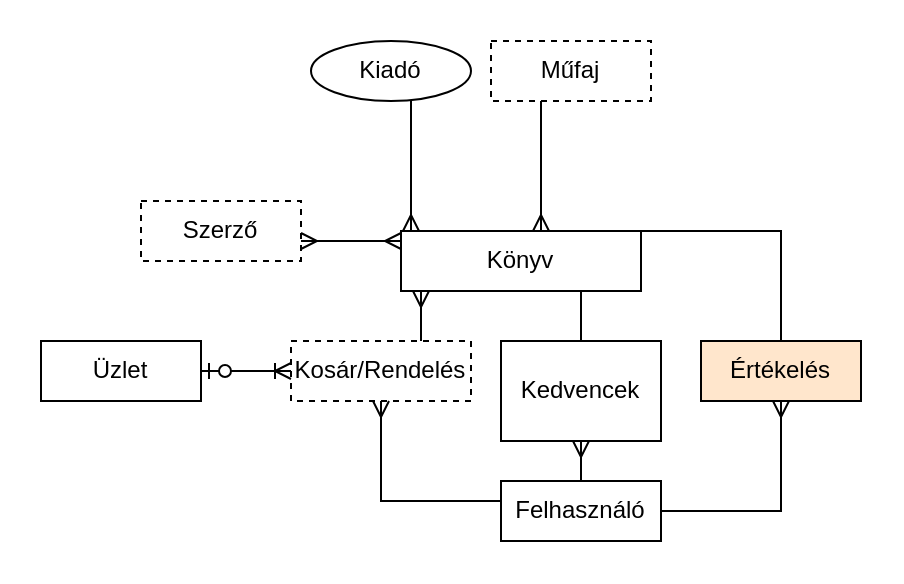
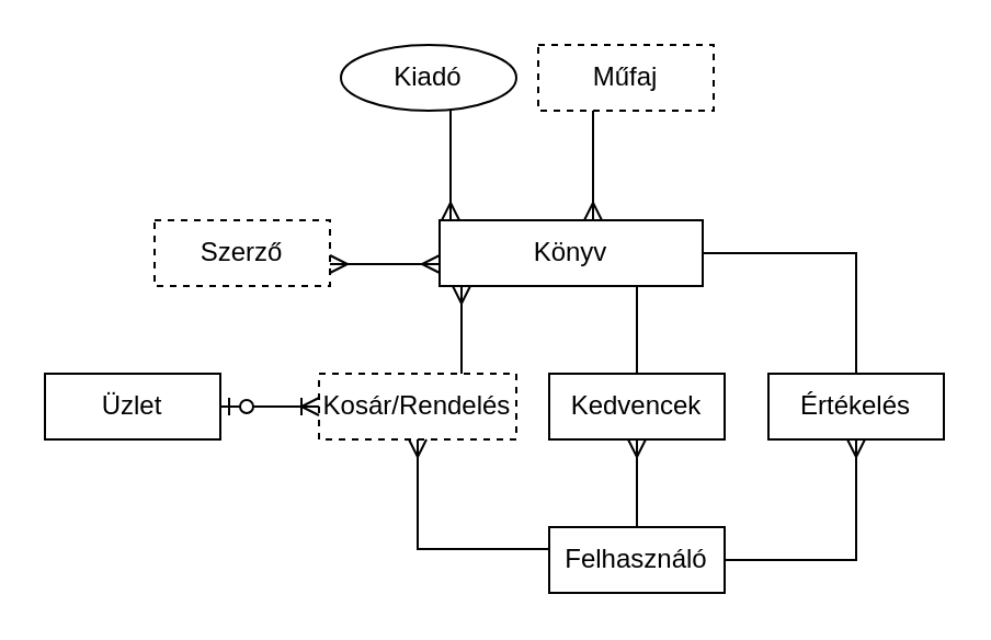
  <mxCell id="0" />
  <mxCell id="1" parent="0" />
  <mxCell id="2" value="Felhasználó" style="whiteSpace=wrap;html=1;align=center;" vertex="1" parent="1"><mxGeometry x="250" y="240" width="80" height="30" as="geometry" /></mxCell>
  <mxCell id="3" value="Üzlet" style="whiteSpace=wrap;html=1;align=center;" vertex="1" parent="1"><mxGeometry x="20" y="170" width="80" height="30" as="geometry" /></mxCell>
- <mxCell id="4" value="Könyv" style="whiteSpace=wrap;html=1;align=center;" vertex="1" parent="1"><mxGeometry x="200" y="115" width="120" height="30" as="geometry" /></mxCell>
+ <mxCell id="4" value="Könyv" style="whiteSpace=wrap;html=1;align=center;" vertex="1" parent="1"><mxGeometry x="200" y="100" width="120" height="30" as="geometry" /></mxCell>
  <mxCell id="5" value="Műfaj" style="whiteSpace=wrap;html=1;align=center;dashed=1;" vertex="1" parent="1"><mxGeometry x="245" y="20" width="80" height="30" as="geometry" /></mxCell>
  <mxCell id="6" value="Kiadó" style="ellipse;whiteSpace=wrap;html=1;align=center;" vertex="1" parent="1"><mxGeometry x="155" y="20" width="80" height="30" as="geometry" /></mxCell>
  <mxCell id="7" value="Szerző" style="whiteSpace=wrap;html=1;align=center;dashed=1;" vertex="1" parent="1"><mxGeometry x="70" y="100" width="80" height="30" as="geometry" /></mxCell>
- <mxCell id="8" value="Kedvencek" style="whiteSpace=wrap;html=1;align=center;" vertex="1" parent="1"><mxGeometry x="250" y="170" width="80" height="50" as="geometry" /></mxCell>
+ <mxCell id="8" value="Kedvencek" style="whiteSpace=wrap;html=1;align=center;" vertex="1" parent="1"><mxGeometry x="250" y="170" width="80" height="30" as="geometry" /></mxCell>
  <mxCell id="9" value="Kosár/Rendelés" style="whiteSpace=wrap;html=1;align=center;dashed=1;" vertex="1" parent="1"><mxGeometry x="145" y="170" width="90" height="30" as="geometry" /></mxCell>
- <mxCell id="10" value="Értékelés" style="whiteSpace=wrap;html=1;align=center;fillColor=#ffe6cc;" vertex="1" parent="1"><mxGeometry x="350" y="170" width="80" height="30" as="geometry" /></mxCell>
+ <mxCell id="10" value="Értékelés" style="whiteSpace=wrap;html=1;align=center;" vertex="1" parent="1"><mxGeometry x="350" y="170" width="80" height="30" as="geometry" /></mxCell>
  <mxCell id="11" value="" style="fontSize=12;html=1;endArrow=ERmany;rounded=0;edgeStyle=orthogonalEdgeStyle;" edge="1" parent="1" source="6" target="4"><mxGeometry width="100" height="100" relative="1" as="geometry"><mxPoint x="210" y="90" as="sourcePoint" /><mxPoint x="430" y="70" as="targetPoint" /><Array as="points"><mxPoint x="205" y="90" /><mxPoint x="205" y="90" /></Array></mxGeometry></mxCell>
  <mxCell id="12" value="" style="edgeStyle=orthogonalEdgeStyle;fontSize=12;html=1;endArrow=ERmany;startArrow=ERmany;rounded=0;" edge="1" parent="1" source="7" target="4"><mxGeometry width="100" height="100" relative="1" as="geometry"><mxPoint x="80" y="170" as="sourcePoint" /><mxPoint x="280" y="170" as="targetPoint" /><Array as="points"><mxPoint x="170" y="120" /><mxPoint x="170" y="120" /></Array></mxGeometry></mxCell>
  <mxCell id="13" value="" style="edgeStyle=orthogonalEdgeStyle;fontSize=12;html=1;endArrow=ERmany;rounded=0;" edge="1" parent="1" source="9" target="4"><mxGeometry width="100" height="100" relative="1" as="geometry"><mxPoint x="110" y="150" as="sourcePoint" /><mxPoint x="350" y="150" as="targetPoint" /><Array as="points"><mxPoint x="210" y="150" /><mxPoint x="210" y="150" /></Array></mxGeometry></mxCell>
  <mxCell id="14" value="" style="edgeStyle=orthogonalEdgeStyle;fontSize=12;html=1;endArrow=ERmany;rounded=0;" edge="1" parent="1" source="2" target="8"><mxGeometry width="100" height="100" relative="1" as="geometry"><mxPoint x="180" y="280" as="sourcePoint" /><mxPoint x="420" y="280" as="targetPoint" /><Array as="points"><mxPoint x="290" y="230" /><mxPoint x="290" y="230" /></Array></mxGeometry></mxCell>
  <mxCell id="15" value="" style="endArrow=none;html=1;rounded=0;edgeStyle=orthogonalEdgeStyle;" edge="1" parent="1" source="4" target="8"><mxGeometry relative="1" as="geometry"><mxPoint x="200" y="180" as="sourcePoint" /><mxPoint x="360" y="180" as="targetPoint" /><Array as="points"><mxPoint x="290" y="150" /><mxPoint x="290" y="150" /></Array></mxGeometry></mxCell>
  <mxCell id="16" value="" style="fontSize=12;html=1;endArrow=ERmany;rounded=0;edgeStyle=orthogonalEdgeStyle;" edge="1" parent="1" source="5" target="4"><mxGeometry width="100" height="100" relative="1" as="geometry"><mxPoint x="215" y="60" as="sourcePoint" /><mxPoint x="215" y="110" as="targetPoint" /><Array as="points"><mxPoint x="270" y="70" /><mxPoint x="270" y="70" /></Array></mxGeometry></mxCell>
  <mxCell id="17" value="" style="edgeStyle=orthogonalEdgeStyle;fontSize=12;html=1;endArrow=ERmany;rounded=0;" edge="1" parent="1" source="2" target="10"><mxGeometry width="100" height="100" relative="1" as="geometry"><mxPoint x="230" y="255" as="sourcePoint" /><mxPoint x="280" y="230" as="targetPoint" /><Array as="points"><mxPoint x="390" y="255" /></Array></mxGeometry></mxCell>
  <mxCell id="18" value="" style="endArrow=none;html=1;rounded=0;edgeStyle=orthogonalEdgeStyle;" edge="1" parent="1" source="4" target="10"><mxGeometry relative="1" as="geometry"><mxPoint x="290" y="140" as="sourcePoint" /><mxPoint x="290" y="200" as="targetPoint" /><Array as="points"><mxPoint x="390" y="115" /></Array></mxGeometry></mxCell>
  <mxCell id="19" value="" style="edgeStyle=entityRelationEdgeStyle;fontSize=12;html=1;endArrow=ERoneToMany;startArrow=ERzeroToOne;rounded=0;" edge="1" parent="1" source="3" target="9"><mxGeometry width="100" height="100" relative="1" as="geometry"><mxPoint x="100" y="180" as="sourcePoint" /><mxPoint x="200" y="80" as="targetPoint" /></mxGeometry></mxCell>
  <mxCell id="20" value="" style="edgeStyle=orthogonalEdgeStyle;fontSize=12;html=1;endArrow=ERmany;rounded=0;" edge="1" parent="1" source="2" target="9"><mxGeometry width="100" height="100" relative="1" as="geometry"><mxPoint x="220" y="260" as="sourcePoint" /><mxPoint x="220" y="220" as="targetPoint" /><Array as="points"><mxPoint x="190" y="250" /></Array></mxGeometry></mxCell>
